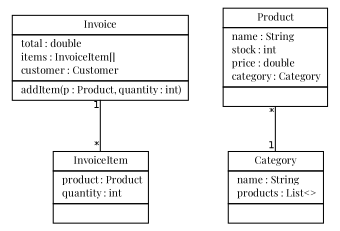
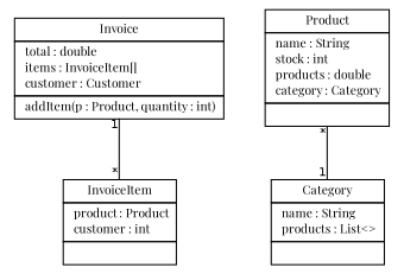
  digraph {
    fontname="Playfair Display"
    node [fontcolor=black fontname="Playfair Display" fontsize=10.0 shape=plaintext]
    edge [arrowhead=none color=black fontcolor=black fontname="Playfair Display" fontsize=10.0 headport=p labelfontname=Helvetica labelfontsize=10 tailport=p]
-   n1 [label=<<table border="0" cellborder="1" cellspacing="0" cellpadding="2" port="p"><tr><td><table border="0" cellspacing="0" cellpadding="1"><tr><td> InvoiceItem </td></tr></table></td></tr><tr><td><table border="0" cellspacing="0" cellpadding="1"><tr><td align="left">  product : Product </td></tr><tr><td align="left">  quantity : int </td></tr></table></td></tr><tr><td><table border="0" cellspacing="0" cellpadding="1"><tr><td align="left">  </td></tr></table></td></tr></table>>]
-   n2 [label=<<table border="0" cellborder="1" cellspacing="0" cellpadding="2" port="p"><tr><td><table border="0" cellspacing="0" cellpadding="1"><tr><td> Product </td></tr></table></td></tr><tr><td><table border="0" cellspacing="0" cellpadding="1"><tr><td align="left">  name : String </td></tr><tr><td align="left">  stock : int </td></tr><tr><td align="left">  price : double </td></tr><tr><td align="left">  category : Category </td></tr></table></td></tr><tr><td><table border="0" cellspacing="0" cellpadding="1"><tr><td align="left">  </td></tr></table></td></tr></table>>]
+   n1 [label=<<table border="0" cellborder="1" cellspacing="0" cellpadding="2" port="p"><tr><td><table border="0" cellspacing="0" cellpadding="1"><tr><td> InvoiceItem </td></tr></table></td></tr><tr><td><table border="0" cellspacing="0" cellpadding="1"><tr><td align="left">  product : Product </td></tr><tr><td align="left">  customer : int </td></tr></table></td></tr><tr><td><table border="0" cellspacing="0" cellpadding="1"><tr><td align="left">  </td></tr></table></td></tr></table>>]
+   n2 [label=<<table border="0" cellborder="1" cellspacing="0" cellpadding="2" port="p"><tr><td><table border="0" cellspacing="0" cellpadding="1"><tr><td> Product </td></tr></table></td></tr><tr><td><table border="0" cellspacing="0" cellpadding="1"><tr><td align="left">  name : String </td></tr><tr><td align="left">  stock : int </td></tr><tr><td align="left">  products : double </td></tr><tr><td align="left">  category : Category </td></tr></table></td></tr><tr><td><table border="0" cellspacing="0" cellpadding="1"><tr><td align="left">  </td></tr></table></td></tr></table>>]
    n3 [label=<<table border="0" cellborder="1" cellspacing="0" cellpadding="2" port="p"><tr><td><table border="0" cellspacing="0" cellpadding="1"><tr><td> Category </td></tr></table></td></tr><tr><td><table border="0" cellspacing="0" cellpadding="1"><tr><td align="left">  name : String </td></tr><tr><td align="left">  products : List&lt;&gt; </td></tr></table></td></tr><tr><td><table border="0" cellspacing="0" cellpadding="1"><tr><td align="left">  </td></tr></table></td></tr></table>>]
    n4 [label=<<table border="0" cellborder="1" cellspacing="0" cellpadding="2" port="p"><tr><td><table border="0" cellspacing="0" cellpadding="1"><tr><td> Invoice </td></tr></table></td></tr><tr><td><table border="0" cellspacing="0" cellpadding="1"><tr><td align="left">  total : double </td></tr><tr><td align="left">  items : InvoiceItem[] </td></tr><tr><td align="left">  customer : Customer </td></tr></table></td></tr><tr><td><table border="0" cellspacing="0" cellpadding="1"><tr><td align="left">  addItem(p : Product, quantity : int) </td></tr></table></td></tr></table>>]
    n2 -> n3 [headlabel=1 taillabel="*"]
    n4 -> n1 [arrowtail=diamond headlabel="*" taillabel=1]
  }
